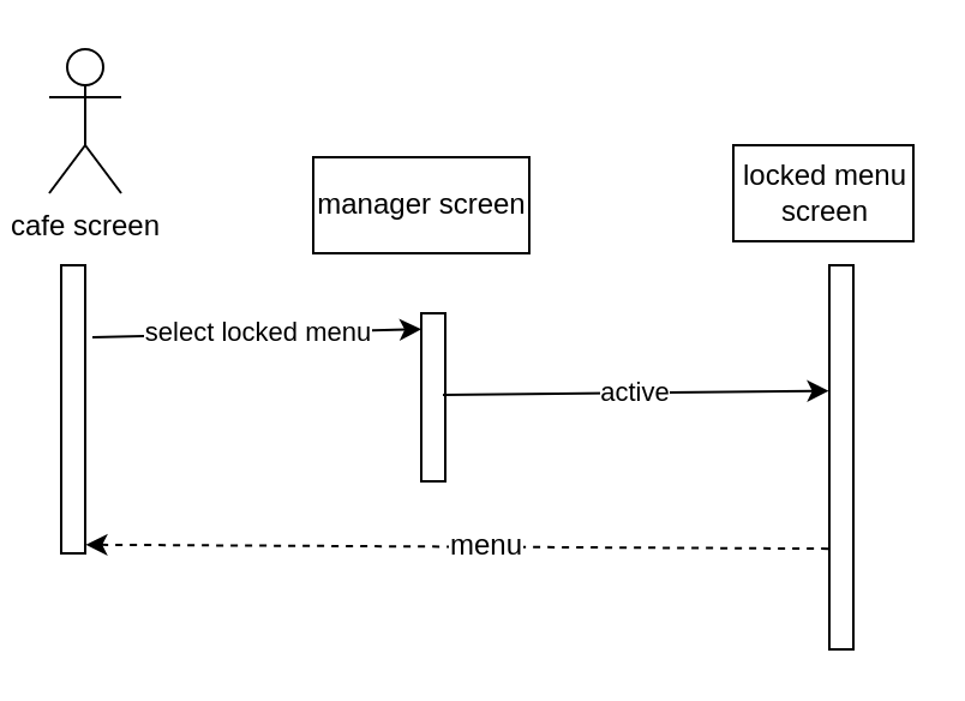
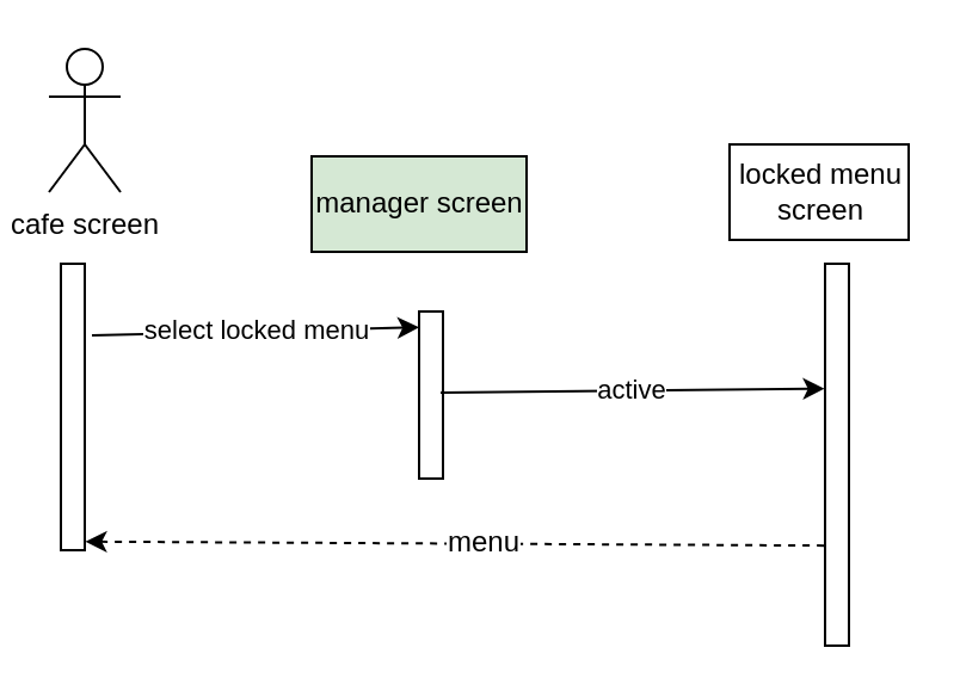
  <mxCell id="0" />
  <mxCell id="1" parent="0" />
  <mxCell id="2" value="cafe screen" style="shape=umlActor;verticalLabelPosition=bottom;labelBackgroundColor=#ffffff;verticalAlign=top;html=1;outlineConnect=0;" vertex="1" parent="1"><mxGeometry x="20" y="20" width="30" height="60" as="geometry" /></mxCell>
  <mxCell id="3" value="" style="html=1;points=[];perimeter=orthogonalPerimeter;" vertex="1" parent="1"><mxGeometry x="25" y="110" width="10" height="120" as="geometry" /></mxCell>
  <mxCell id="4" value="" style="html=1;points=[];perimeter=orthogonalPerimeter;" vertex="1" parent="1"><mxGeometry x="175" y="130" width="10" height="70" as="geometry" /></mxCell>
- <mxCell id="5" value="manager screen" style="html=1;" vertex="1" parent="1"><mxGeometry x="130" y="65" width="90" height="40" as="geometry" /></mxCell>
+ <mxCell id="5" value="manager screen" style="html=1;fillColor=#d5e8d4;" vertex="1" parent="1"><mxGeometry x="130" y="65" width="90" height="40" as="geometry" /></mxCell>
  <mxCell id="6" value="" style="html=1;points=[];perimeter=orthogonalPerimeter;" vertex="1" parent="1"><mxGeometry x="345" y="110" width="10" height="160" as="geometry" /></mxCell>
  <mxCell id="7" value="locked menu&lt;br&gt;screen" style="html=1;" vertex="1" parent="1"><mxGeometry x="305" y="60" width="75" height="40" as="geometry" /></mxCell>
  <mxCell id="8" value="select locked menu" style="endArrow=classic;html=1;entryX=0;entryY=0.095;entryDx=0;entryDy=0;entryPerimeter=0;" edge="1" parent="1" target="4"><mxGeometry width="50" height="50" relative="1" as="geometry"><mxPoint x="38" y="140" as="sourcePoint" /><mxPoint x="105" y="148" as="targetPoint" /></mxGeometry></mxCell>
  <mxCell id="9" value="active" style="endArrow=classic;html=1;exitX=0.9;exitY=0.486;exitDx=0;exitDy=0;exitPerimeter=0;entryX=-0.02;entryY=0.327;entryDx=0;entryDy=0;entryPerimeter=0;" edge="1" parent="1" target="6" source="4"><mxGeometry width="50" height="50" relative="1" as="geometry"><mxPoint x="188" y="176" as="sourcePoint" /><mxPoint x="340" y="170" as="targetPoint" /></mxGeometry></mxCell>
  <mxCell id="10" value="" style="endArrow=none;dashed=1;html=1;startArrow=classic;startFill=1;exitX=1.02;exitY=0.97;exitDx=0;exitDy=0;exitPerimeter=0;entryX=0.14;entryY=0.738;entryDx=0;entryDy=0;entryPerimeter=0;" edge="1" parent="1" source="3" target="6"><mxGeometry width="50" height="50" relative="1" as="geometry"><mxPoint x="10" y="380" as="sourcePoint" /><mxPoint x="340" y="210" as="targetPoint" /></mxGeometry></mxCell>
  <mxCell id="11" value="menu" style="text;html=1;align=center;verticalAlign=middle;resizable=0;points=[];;labelBackgroundColor=#ffffff;" vertex="1" connectable="0" parent="10"><mxGeometry x="0.066" y="1" relative="1" as="geometry"><mxPoint as="offset" /></mxGeometry></mxCell>
